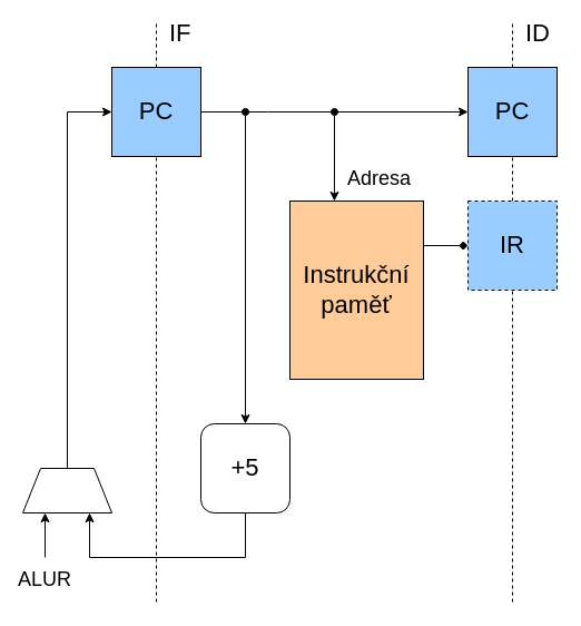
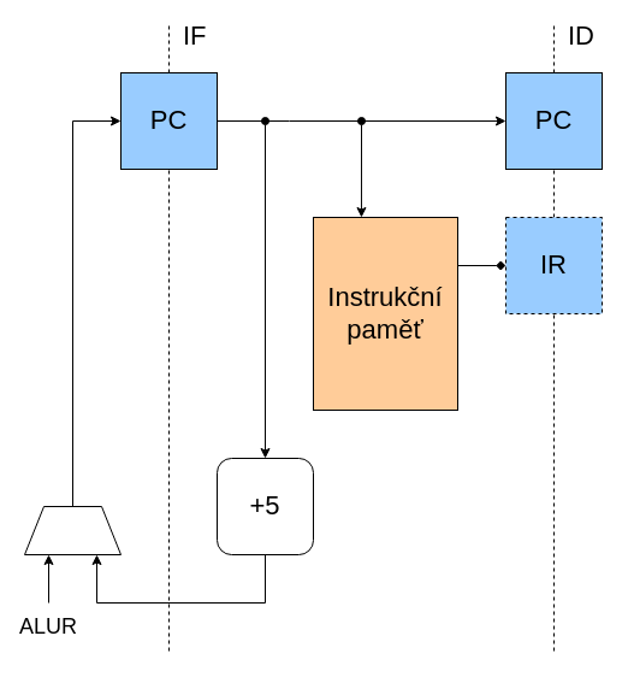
  <mxCell id="0" />
  <mxCell id="1" parent="0" />
  <mxCell id="2" value="" style="endArrow=none;dashed=1;html=1;" parent="1" edge="1"><mxGeometry width="50" height="50" relative="1" as="geometry"><mxPoint x="140" y="540" as="sourcePoint" /><mxPoint x="140" y="20" as="targetPoint" /></mxGeometry></mxCell>
  <mxCell id="3" style="edgeStyle=orthogonalEdgeStyle;rounded=0;orthogonalLoop=1;jettySize=auto;html=1;" parent="1" source="4" target="10" edge="1"><mxGeometry relative="1" as="geometry"><Array as="points"><mxPoint x="240" y="100" /><mxPoint x="240" y="100" /></Array></mxGeometry></mxCell>
  <mxCell id="4" value="&lt;font style=&quot;font-size: 22px&quot;&gt;PC&lt;/font&gt;" style="whiteSpace=wrap;html=1;aspect=fixed;fillColor=#99CCFF;" parent="1" vertex="1"><mxGeometry x="100" y="60" width="80" height="80" as="geometry" /></mxCell>
  <mxCell id="5" style="edgeStyle=orthogonalEdgeStyle;rounded=0;orthogonalLoop=1;jettySize=auto;html=1;entryX=0;entryY=0.5;entryDx=0;entryDy=0;" parent="1" source="6" target="4" edge="1"><mxGeometry relative="1" as="geometry" /></mxCell>
  <mxCell id="6" value="" style="shape=trapezoid;perimeter=trapezoidPerimeter;whiteSpace=wrap;html=1;" parent="1" vertex="1"><mxGeometry x="20" y="420" width="80" height="40" as="geometry" /></mxCell>
  <mxCell id="7" style="edgeStyle=orthogonalEdgeStyle;rounded=0;orthogonalLoop=1;jettySize=auto;html=1;entryX=0;entryY=0.5;entryDx=0;entryDy=0;startArrow=none;startFill=0;exitX=1;exitY=0.25;exitDx=0;exitDy=0;endArrow=diamond;" parent="1" source="8" target="11" edge="1"><mxGeometry relative="1" as="geometry" /></mxCell>
  <mxCell id="8" value="&lt;font style=&quot;font-size: 22px&quot;&gt;Instrukční paměť&lt;br&gt;&lt;/font&gt;" style="rounded=0;whiteSpace=wrap;html=1;dashed=0;fillColor=#FFCC99;" parent="1" vertex="1"><mxGeometry x="260" y="180" width="120" height="160" as="geometry" /></mxCell>
  <mxCell id="9" value="" style="endArrow=none;dashed=1;html=1;" parent="1" edge="1"><mxGeometry width="50" height="50" relative="1" as="geometry"><mxPoint x="460" y="540" as="sourcePoint" /><mxPoint x="460" y="20" as="targetPoint" /></mxGeometry></mxCell>
  <mxCell id="10" value="&lt;span style=&quot;font-size: 22px&quot;&gt;PC&lt;/span&gt;" style="whiteSpace=wrap;html=1;aspect=fixed;fillColor=#99CCFF;" parent="1" vertex="1"><mxGeometry x="420" y="60" width="80" height="80" as="geometry" /></mxCell>
  <mxCell id="11" value="&lt;font style=&quot;font-size: 22px&quot;&gt;IR&lt;/font&gt;" style="whiteSpace=wrap;html=1;aspect=fixed;fillColor=#99CCFF;dashed=1;" parent="1" vertex="1"><mxGeometry x="420" y="180" width="80" height="80" as="geometry" /></mxCell>
  <mxCell id="12" value="" style="endArrow=classic;html=1;startArrow=oval;startFill=1;entryX=0.5;entryY=0;entryDx=0;entryDy=0;" parent="1" target="14" edge="1"><mxGeometry width="50" height="50" relative="1" as="geometry"><mxPoint x="220" y="100" as="sourcePoint" /><mxPoint x="280" y="340" as="targetPoint" /></mxGeometry></mxCell>
  <mxCell id="13" style="edgeStyle=orthogonalEdgeStyle;rounded=0;orthogonalLoop=1;jettySize=auto;html=1;entryX=0.75;entryY=1;entryDx=0;entryDy=0;startArrow=none;startFill=0;" parent="1" source="14" target="6" edge="1"><mxGeometry relative="1" as="geometry"><Array as="points"><mxPoint x="220" y="500" /><mxPoint x="80" y="500" /></Array></mxGeometry></mxCell>
  <mxCell id="14" value="&lt;font style=&quot;font-size: 22px&quot;&gt;+5&lt;/font&gt;" style="rounded=1;whiteSpace=wrap;html=1;align=center;" parent="1" vertex="1"><mxGeometry x="180" y="380" width="80" height="80" as="geometry" /></mxCell>
  <mxCell id="15" value="&lt;span style=&quot;font-size: 22px&quot;&gt;ID&lt;/span&gt;" style="text;html=1;strokeColor=none;fillColor=none;align=left;verticalAlign=middle;whiteSpace=wrap;rounded=0;" parent="1" vertex="1"><mxGeometry x="470" y="20" width="30" height="20" as="geometry" /></mxCell>
  <mxCell id="16" value="&lt;span style=&quot;font-size: 22px&quot;&gt;IF&lt;/span&gt;" style="text;html=1;strokeColor=none;fillColor=none;align=left;verticalAlign=middle;whiteSpace=wrap;rounded=0;" parent="1" vertex="1"><mxGeometry x="150" y="20" width="300" height="20" as="geometry" /></mxCell>
- <mxCell id="17" value="&lt;font style=&quot;font-size: 18px&quot;&gt;Adresa&lt;/font&gt;" style="text;html=1;strokeColor=none;fillColor=none;align=left;verticalAlign=middle;whiteSpace=wrap;rounded=0;" parent="1" vertex="1"><mxGeometry x="310" y="150" width="90" height="20" as="geometry" /></mxCell>
  <mxCell id="18" value="" style="endArrow=classic;html=1;entryX=0.25;entryY=1;entryDx=0;entryDy=0;" parent="1" target="6" edge="1"><mxGeometry width="50" height="50" relative="1" as="geometry"><mxPoint x="40" y="500" as="sourcePoint" /><mxPoint x="80" y="450" as="targetPoint" /></mxGeometry></mxCell>
  <mxCell id="19" value="&lt;font style=&quot;font-size: 18px&quot;&gt;ALUR&lt;/font&gt;" style="text;html=1;strokeColor=none;fillColor=none;align=center;verticalAlign=middle;whiteSpace=wrap;rounded=0;strokeWidth=22;" parent="1" vertex="1"><mxGeometry x="20" y="510" width="40" height="20" as="geometry" /></mxCell>
  <mxCell id="20" value="" style="endArrow=classic;html=1;entryX=0.333;entryY=0;entryDx=0;entryDy=0;entryPerimeter=0;startArrow=oval;startFill=1;" parent="1" target="8" edge="1"><mxGeometry width="50" height="50" relative="1" as="geometry"><mxPoint x="300" y="100" as="sourcePoint" /><mxPoint x="350" y="50" as="targetPoint" /></mxGeometry></mxCell>
